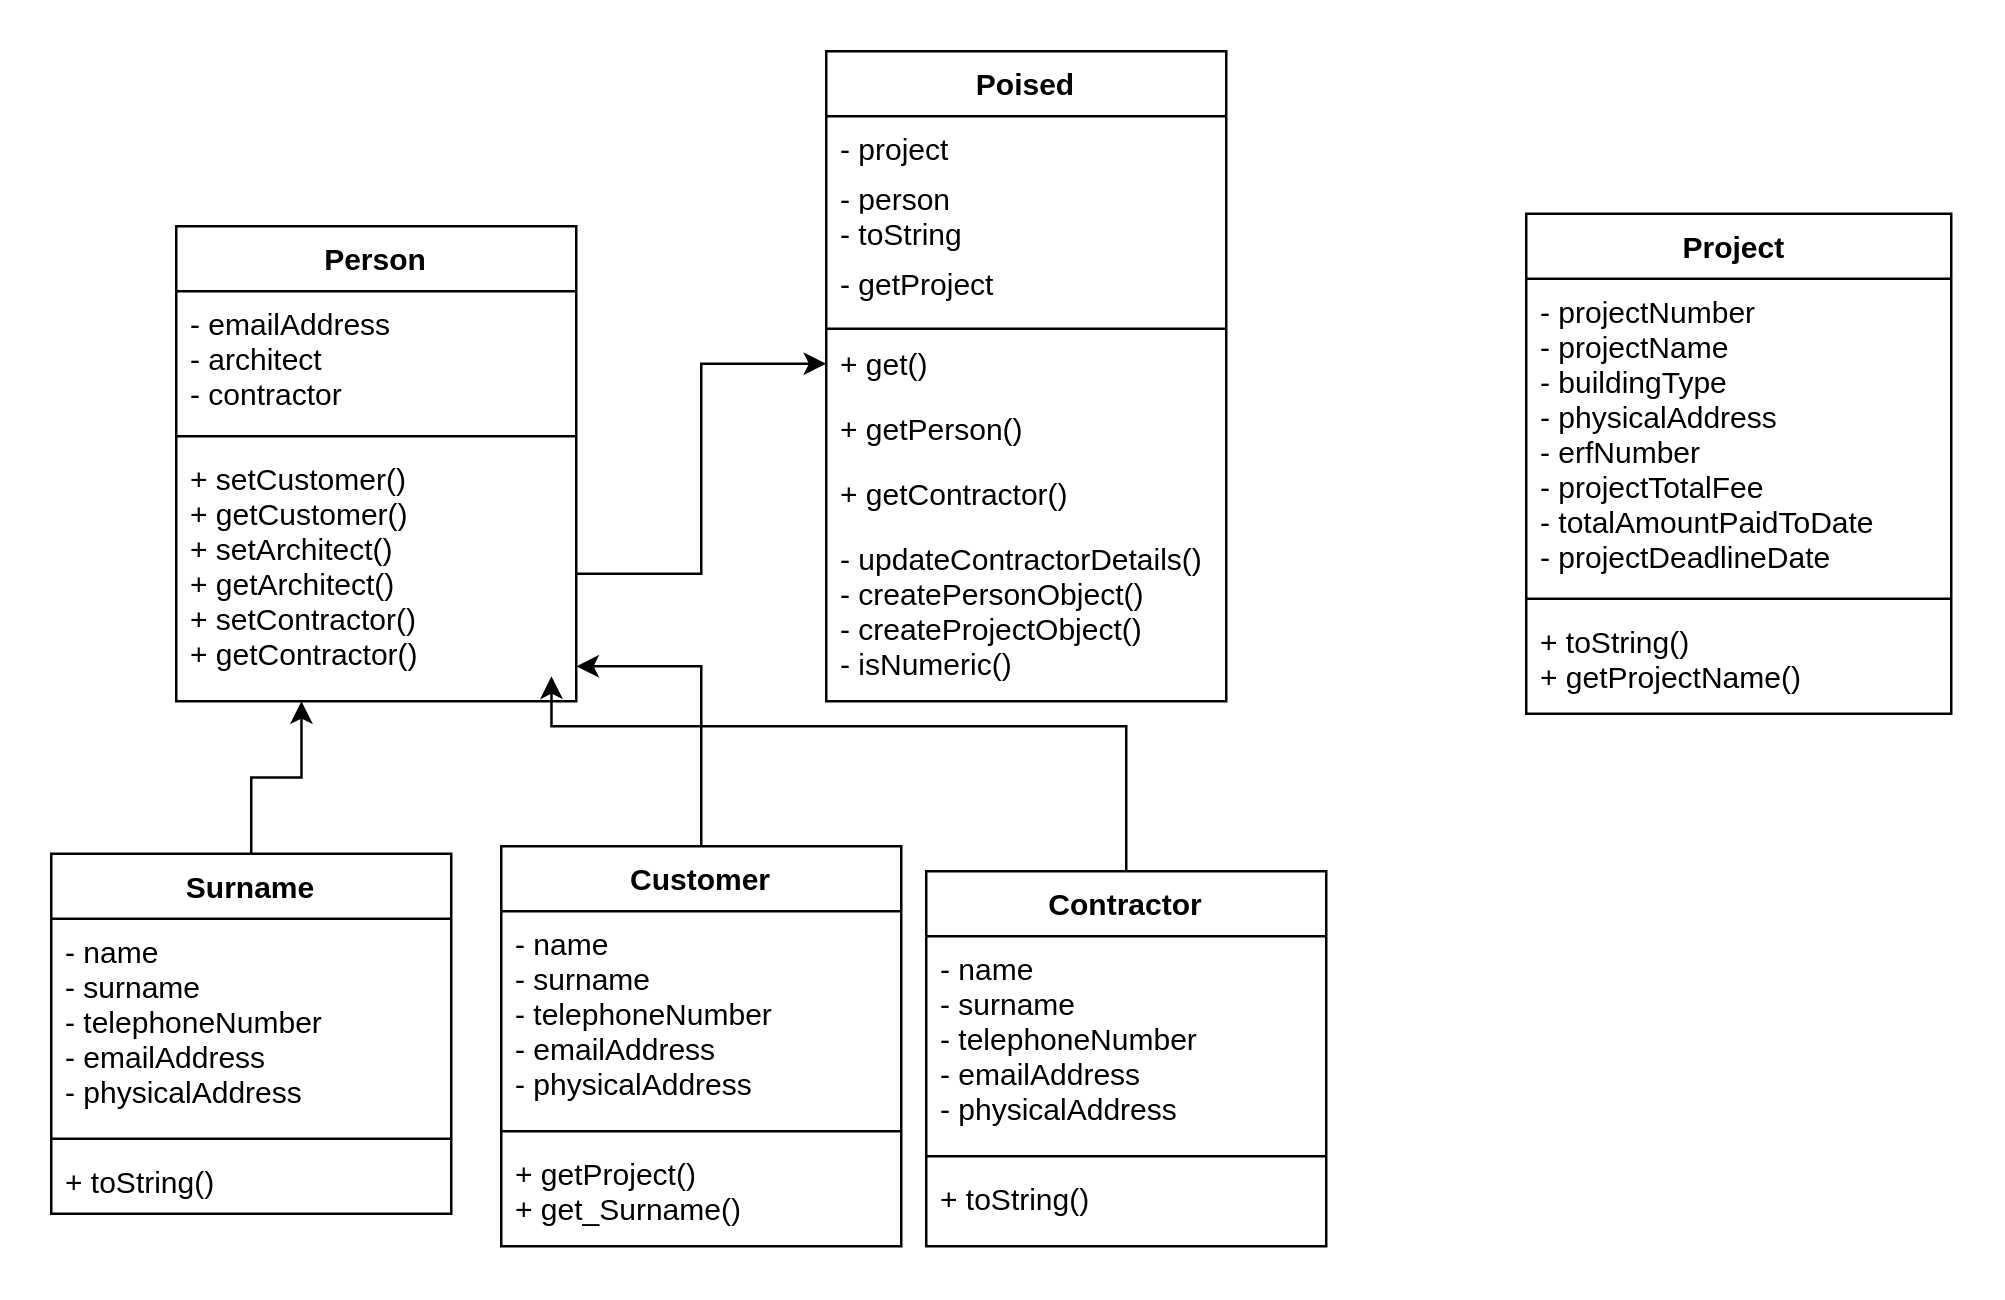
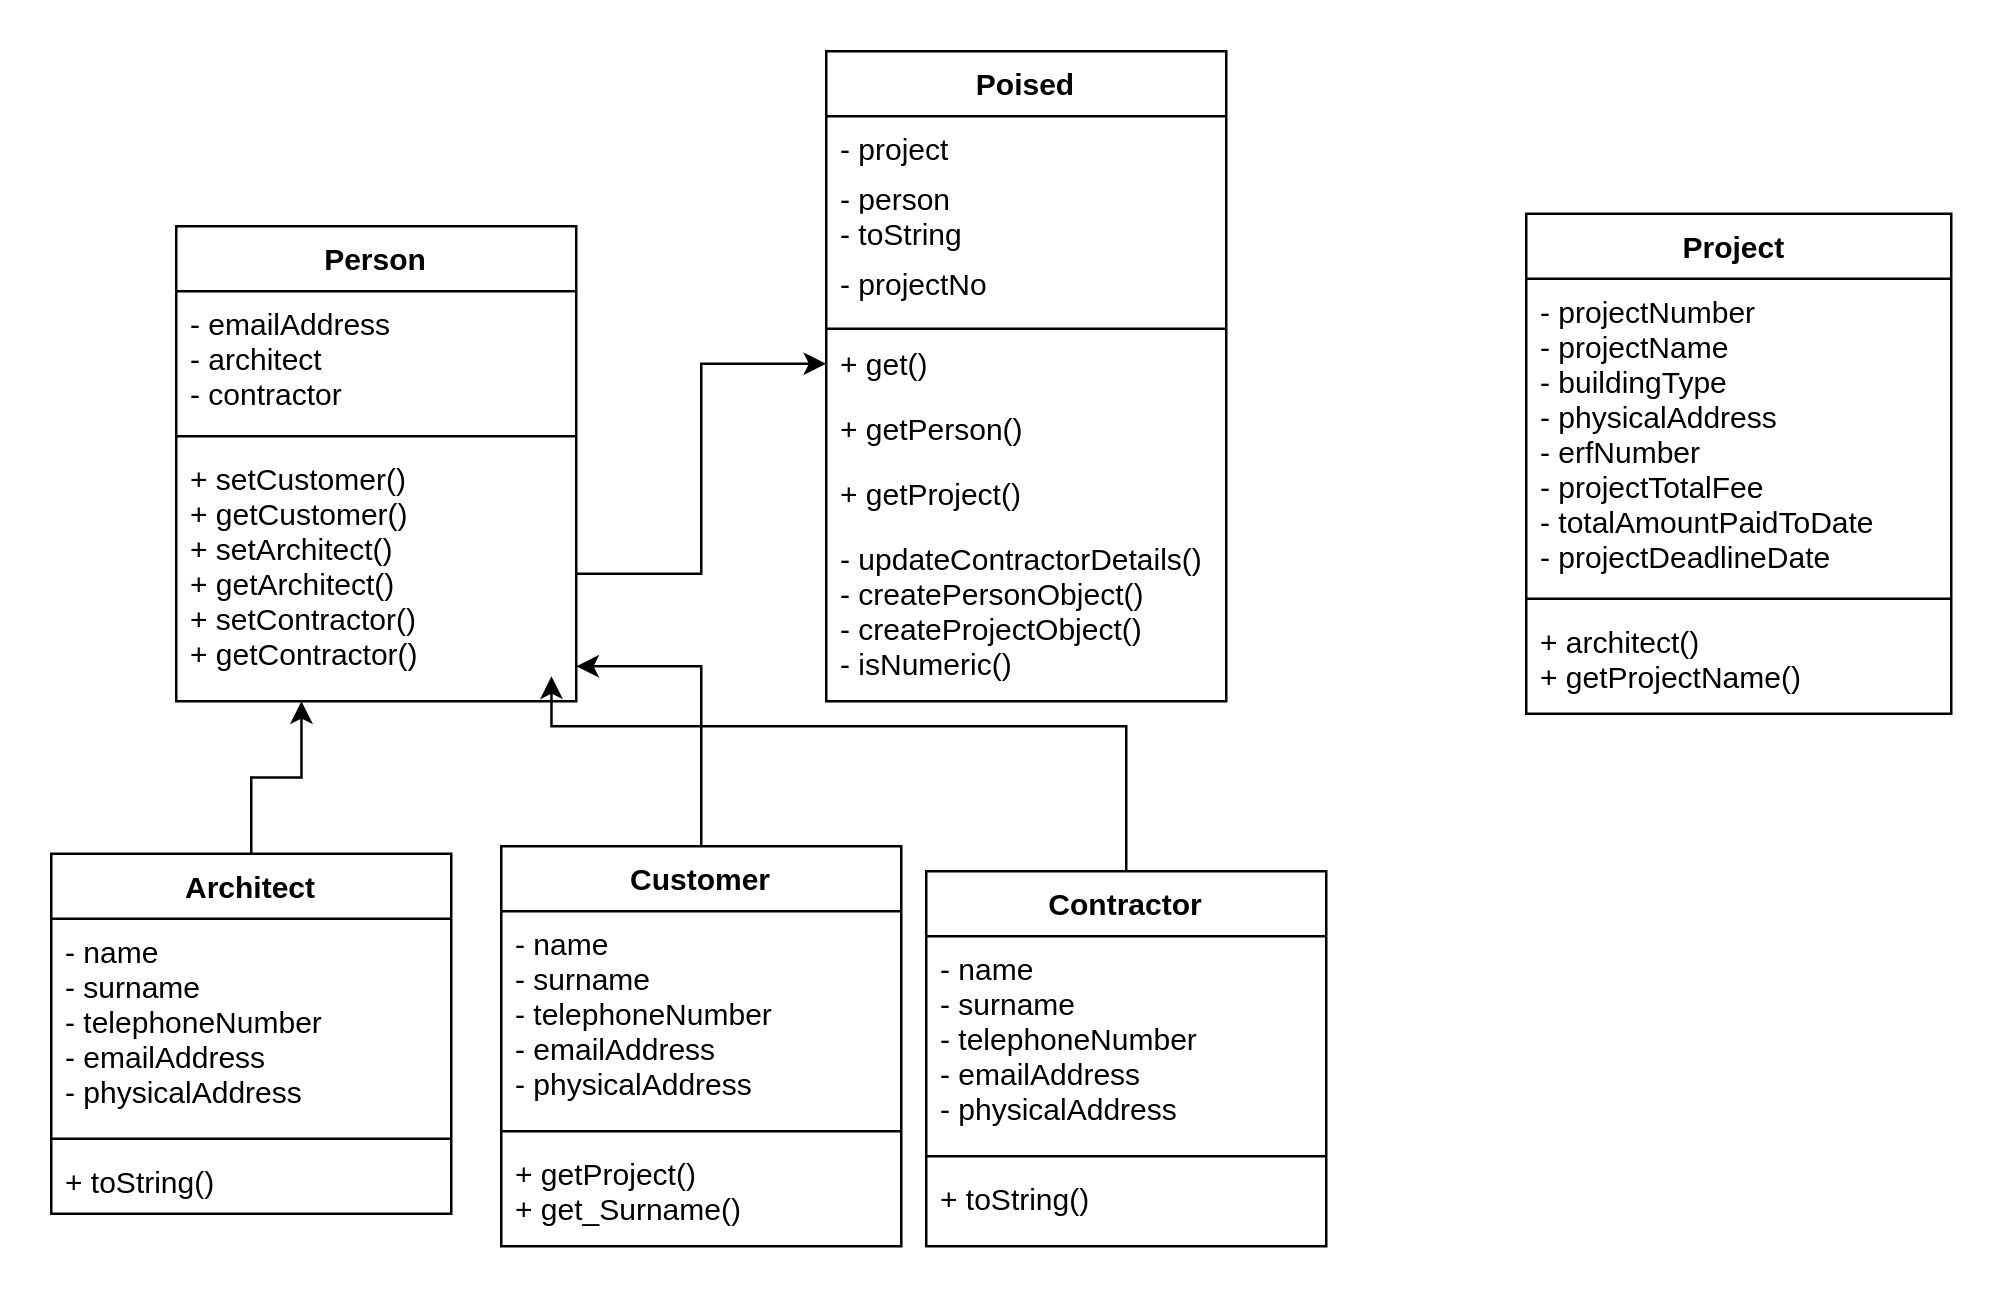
  <mxCell id="0" />
  <mxCell id="1" parent="0" />
  <mxCell id="2" value="" style="edgeStyle=orthogonalEdgeStyle;rounded=0;orthogonalLoop=1;jettySize=auto;html=1;entryX=1;entryY=0.863;entryDx=0;entryDy=0;entryPerimeter=0;" parent="1" source="3" target="34" edge="1"><mxGeometry relative="1" as="geometry" /></mxCell>
  <mxCell id="3" value="Customer" style="swimlane;fontStyle=1;align=center;verticalAlign=top;childLayout=stackLayout;horizontal=1;startSize=26;horizontalStack=0;resizeParent=1;resizeParentMax=0;resizeLast=0;collapsible=1;marginBottom=0;" parent="1" vertex="1"><mxGeometry x="200" y="338" width="160" height="160" as="geometry" /></mxCell>
  <mxCell id="4" value="- name&#10;- surname&#10;- telephoneNumber&#10;- emailAddress&#10;- physicalAddress&#10;&#10;&#10;" style="text;strokeColor=none;fillColor=none;align=left;verticalAlign=top;spacingLeft=4;spacingRight=4;overflow=hidden;rotatable=0;points=[[0,0.5],[1,0.5]];portConstraint=eastwest;" parent="3" vertex="1"><mxGeometry y="26" width="160" height="84" as="geometry" /></mxCell>
  <mxCell id="5" value="" style="line;strokeWidth=1;fillColor=none;align=left;verticalAlign=middle;spacingTop=-1;spacingLeft=3;spacingRight=3;rotatable=0;labelPosition=right;points=[];portConstraint=eastwest;" parent="3" vertex="1"><mxGeometry y="110" width="160" height="8" as="geometry" /></mxCell>
  <mxCell id="6" value="+ getProject()&#10;+ get_Surname()&#10;" style="text;strokeColor=none;fillColor=none;align=left;verticalAlign=top;spacingLeft=4;spacingRight=4;overflow=hidden;rotatable=0;points=[[0,0.5],[1,0.5]];portConstraint=eastwest;" parent="3" vertex="1"><mxGeometry y="118" width="160" height="42" as="geometry" /></mxCell>
  <mxCell id="7" value="Poised" style="swimlane;fontStyle=1;align=center;verticalAlign=top;childLayout=stackLayout;horizontal=1;startSize=26;horizontalStack=0;resizeParent=1;resizeParentMax=0;resizeLast=0;collapsible=1;marginBottom=0;" parent="1" vertex="1"><mxGeometry x="330" width="160" height="260" as="geometry" y="20" /></mxCell>
  <mxCell id="8" value="- project&#10;" style="text;strokeColor=none;fillColor=none;align=left;verticalAlign=top;spacingLeft=4;spacingRight=4;overflow=hidden;rotatable=0;points=[[0,0.5],[1,0.5]];portConstraint=eastwest;" parent="7" vertex="1"><mxGeometry y="26" width="160" height="20" as="geometry" /></mxCell>
  <mxCell id="9" value="- person" style="text;strokeColor=none;fillColor=none;align=left;verticalAlign=top;spacingLeft=4;spacingRight=4;overflow=hidden;rotatable=0;points=[[0,0.5],[1,0.5]];portConstraint=eastwest;" parent="7" vertex="1"><mxGeometry y="46" width="160" height="14" as="geometry" /></mxCell>
  <mxCell id="10" value="- toString" style="text;strokeColor=none;fillColor=none;align=left;verticalAlign=top;spacingLeft=4;spacingRight=4;overflow=hidden;rotatable=0;points=[[0,0.5],[1,0.5]];portConstraint=eastwest;" parent="7" vertex="1"><mxGeometry y="60" width="160" height="20" as="geometry" /></mxCell>
- <mxCell id="11" value="- getProject" style="text;strokeColor=none;fillColor=none;align=left;verticalAlign=top;spacingLeft=4;spacingRight=4;overflow=hidden;rotatable=0;points=[[0,0.5],[1,0.5]];portConstraint=eastwest;" parent="7" vertex="1"><mxGeometry y="80" width="160" height="30" as="geometry" /></mxCell>
+ <mxCell id="11" value="- projectNo" style="text;strokeColor=none;fillColor=none;align=left;verticalAlign=top;spacingLeft=4;spacingRight=4;overflow=hidden;rotatable=0;points=[[0,0.5],[1,0.5]];portConstraint=eastwest;" parent="7" vertex="1"><mxGeometry y="80" width="160" height="30" as="geometry" /></mxCell>
  <mxCell id="12" value="" style="line;strokeWidth=1;fillColor=none;align=left;verticalAlign=middle;spacingTop=-1;spacingLeft=3;spacingRight=3;rotatable=0;labelPosition=right;points=[];portConstraint=eastwest;" parent="7" vertex="1"><mxGeometry y="110" width="160" height="2" as="geometry" /></mxCell>
  <mxCell id="13" value="+ get()" style="text;strokeColor=none;fillColor=none;align=left;verticalAlign=top;spacingLeft=4;spacingRight=4;overflow=hidden;rotatable=0;points=[[0,0.5],[1,0.5]];portConstraint=eastwest;" parent="7" vertex="1"><mxGeometry y="112" width="160" height="26" as="geometry" /></mxCell>
  <mxCell id="14" value="+ getPerson()" style="text;strokeColor=none;fillColor=none;align=left;verticalAlign=top;spacingLeft=4;spacingRight=4;overflow=hidden;rotatable=0;points=[[0,0.5],[1,0.5]];portConstraint=eastwest;" parent="7" vertex="1"><mxGeometry y="138" width="160" height="26" as="geometry" /></mxCell>
- <mxCell id="15" value="+ getContractor()" style="text;strokeColor=none;fillColor=none;align=left;verticalAlign=top;spacingLeft=4;spacingRight=4;overflow=hidden;rotatable=0;points=[[0,0.5],[1,0.5]];portConstraint=eastwest;" parent="7" vertex="1"><mxGeometry y="164" width="160" height="26" as="geometry" /></mxCell>
+ <mxCell id="15" value="+ getProject()" style="text;strokeColor=none;fillColor=none;align=left;verticalAlign=top;spacingLeft=4;spacingRight=4;overflow=hidden;rotatable=0;points=[[0,0.5],[1,0.5]];portConstraint=eastwest;" parent="7" vertex="1"><mxGeometry y="164" width="160" height="26" as="geometry" /></mxCell>
  <mxCell id="16" value="- updateContractorDetails()&#10;- createPersonObject()&#10;- createProjectObject()&#10;- isNumeric()&#10;" style="text;strokeColor=none;fillColor=none;align=left;verticalAlign=top;spacingLeft=4;spacingRight=4;overflow=hidden;rotatable=0;points=[[0,0.5],[1,0.5]];portConstraint=eastwest;" parent="7" vertex="1"><mxGeometry y="190" width="160" height="70" as="geometry" /></mxCell>
  <mxCell id="17" style="edgeStyle=orthogonalEdgeStyle;rounded=0;orthogonalLoop=1;jettySize=auto;html=1;entryX=0.313;entryY=1;entryDx=0;entryDy=0;entryPerimeter=0;" parent="1" source="18" target="34" edge="1"><mxGeometry relative="1" as="geometry" /></mxCell>
- <mxCell id="18" value="Surname" style="swimlane;fontStyle=1;align=center;verticalAlign=top;childLayout=stackLayout;horizontal=1;startSize=26;horizontalStack=0;resizeParent=1;resizeParentMax=0;resizeLast=0;collapsible=1;marginBottom=0;" parent="1" vertex="1"><mxGeometry x="20" y="341" width="160" height="144" as="geometry" /></mxCell>
+ <mxCell id="18" value="Architect" style="swimlane;fontStyle=1;align=center;verticalAlign=top;childLayout=stackLayout;horizontal=1;startSize=26;horizontalStack=0;resizeParent=1;resizeParentMax=0;resizeLast=0;collapsible=1;marginBottom=0;" parent="1" vertex="1"><mxGeometry x="20" y="341" width="160" height="144" as="geometry" /></mxCell>
  <mxCell id="19" value="- name&#10;- surname&#10;- telephoneNumber&#10;- emailAddress&#10;- physicalAddress&#10;&#10;&#10;" style="text;strokeColor=none;fillColor=none;align=left;verticalAlign=top;spacingLeft=4;spacingRight=4;overflow=hidden;rotatable=0;points=[[0,0.5],[1,0.5]];portConstraint=eastwest;" parent="18" vertex="1"><mxGeometry y="26" width="160" height="84" as="geometry" /></mxCell>
  <mxCell id="20" value="" style="line;strokeWidth=1;fillColor=none;align=left;verticalAlign=middle;spacingTop=-1;spacingLeft=3;spacingRight=3;rotatable=0;labelPosition=right;points=[];portConstraint=eastwest;" parent="18" vertex="1"><mxGeometry y="110" width="160" height="8" as="geometry" /></mxCell>
  <mxCell id="21" value="+ toString()" style="text;strokeColor=none;fillColor=none;align=left;verticalAlign=top;spacingLeft=4;spacingRight=4;overflow=hidden;rotatable=0;points=[[0,0.5],[1,0.5]];portConstraint=eastwest;" parent="18" vertex="1"><mxGeometry y="118" width="160" height="26" as="geometry" /></mxCell>
  <mxCell id="22" style="edgeStyle=orthogonalEdgeStyle;rounded=0;orthogonalLoop=1;jettySize=auto;html=1;entryX=0.938;entryY=0.902;entryDx=0;entryDy=0;entryPerimeter=0;" parent="1" source="23" target="34" edge="1"><mxGeometry relative="1" as="geometry"><Array as="points"><mxPoint x="450" y="290" /><mxPoint x="220" y="290" /></Array></mxGeometry></mxCell>
  <mxCell id="23" value="Contractor" style="swimlane;fontStyle=1;align=center;verticalAlign=top;childLayout=stackLayout;horizontal=1;startSize=26;horizontalStack=0;resizeParent=1;resizeParentMax=0;resizeLast=0;collapsible=1;marginBottom=0;" parent="1" vertex="1"><mxGeometry x="370" y="348" width="160" height="150" as="geometry" /></mxCell>
  <mxCell id="24" value="- name&#10;- surname&#10;- telephoneNumber&#10;- emailAddress&#10;- physicalAddress&#10;&#10;&#10;" style="text;strokeColor=none;fillColor=none;align=left;verticalAlign=top;spacingLeft=4;spacingRight=4;overflow=hidden;rotatable=0;points=[[0,0.5],[1,0.5]];portConstraint=eastwest;" parent="23" vertex="1"><mxGeometry y="26" width="160" height="84" as="geometry" /></mxCell>
  <mxCell id="25" value="" style="line;strokeWidth=1;fillColor=none;align=left;verticalAlign=middle;spacingTop=-1;spacingLeft=3;spacingRight=3;rotatable=0;labelPosition=right;points=[];portConstraint=eastwest;" parent="23" vertex="1"><mxGeometry y="110" width="160" height="8" as="geometry" /></mxCell>
  <mxCell id="26" value="+ toString()" style="text;strokeColor=none;fillColor=none;align=left;verticalAlign=top;spacingLeft=4;spacingRight=4;overflow=hidden;rotatable=0;points=[[0,0.5],[1,0.5]];portConstraint=eastwest;" parent="23" vertex="1"><mxGeometry y="118" width="160" height="32" as="geometry" /></mxCell>
  <mxCell id="27" value="Project " style="swimlane;fontStyle=1;align=center;verticalAlign=top;childLayout=stackLayout;horizontal=1;startSize=26;horizontalStack=0;resizeParent=1;resizeParentMax=0;resizeLast=0;collapsible=1;marginBottom=0;" parent="1" vertex="1"><mxGeometry x="610" y="85" width="170" height="200" as="geometry" /></mxCell>
  <mxCell id="28" value="- projectNumber&#10;- projectName&#10;- buildingType&#10;- physicalAddress&#10;- erfNumber&#10;- projectTotalFee&#10;- totalAmountPaidToDate&#10;- projectDeadlineDate" style="text;strokeColor=none;fillColor=none;align=left;verticalAlign=top;spacingLeft=4;spacingRight=4;overflow=hidden;rotatable=0;points=[[0,0.5],[1,0.5]];portConstraint=eastwest;" parent="27" vertex="1"><mxGeometry y="26" width="170" height="124" as="geometry" /></mxCell>
  <mxCell id="29" value="" style="line;strokeWidth=1;fillColor=none;align=left;verticalAlign=middle;spacingTop=-1;spacingLeft=3;spacingRight=3;rotatable=0;labelPosition=right;points=[];portConstraint=eastwest;" parent="27" vertex="1"><mxGeometry y="150" width="170" height="8" as="geometry" /></mxCell>
- <mxCell id="30" value="+ toString()&#10;+ getProjectName()" style="text;strokeColor=none;fillColor=none;align=left;verticalAlign=top;spacingLeft=4;spacingRight=4;overflow=hidden;rotatable=0;points=[[0,0.5],[1,0.5]];portConstraint=eastwest;" parent="27" vertex="1"><mxGeometry y="158" width="170" height="42" as="geometry" /></mxCell>
+ <mxCell id="30" value="+ architect()&#10;+ getProjectName()" style="text;strokeColor=none;fillColor=none;align=left;verticalAlign=top;spacingLeft=4;spacingRight=4;overflow=hidden;rotatable=0;points=[[0,0.5],[1,0.5]];portConstraint=eastwest;" parent="27" vertex="1"><mxGeometry y="158" width="170" height="42" as="geometry" /></mxCell>
  <mxCell id="31" value="Person" style="swimlane;fontStyle=1;align=center;verticalAlign=top;childLayout=stackLayout;horizontal=1;startSize=26;horizontalStack=0;resizeParent=1;resizeParentMax=0;resizeLast=0;collapsible=1;marginBottom=0;" parent="1" vertex="1"><mxGeometry x="70" y="90" width="160" height="190" as="geometry" /></mxCell>
  <mxCell id="32" value="- emailAddress&#10;- architect&#10;- contractor&#10;&#10;&#10;" style="text;strokeColor=none;fillColor=none;align=left;verticalAlign=top;spacingLeft=4;spacingRight=4;overflow=hidden;rotatable=0;points=[[0,0.5],[1,0.5]];portConstraint=eastwest;" parent="31" vertex="1"><mxGeometry y="26" width="160" height="54" as="geometry" /></mxCell>
  <mxCell id="33" value="" style="line;strokeWidth=1;fillColor=none;align=left;verticalAlign=middle;spacingTop=-1;spacingLeft=3;spacingRight=3;rotatable=0;labelPosition=right;points=[];portConstraint=eastwest;" parent="31" vertex="1"><mxGeometry y="80" width="160" height="8" as="geometry" /></mxCell>
  <mxCell id="34" value="+ setCustomer()&#10;+ getCustomer()&#10;+ setArchitect()&#10;+ getArchitect()&#10;+ setContractor()&#10;+ getContractor()" style="text;strokeColor=none;fillColor=none;align=left;verticalAlign=top;spacingLeft=4;spacingRight=4;overflow=hidden;rotatable=0;points=[[0,0.5],[1,0.5]];portConstraint=eastwest;" parent="31" vertex="1"><mxGeometry y="88" width="160" height="102" as="geometry" /></mxCell>
  <mxCell id="35" style="edgeStyle=orthogonalEdgeStyle;rounded=0;orthogonalLoop=1;jettySize=auto;html=1;entryX=0;entryY=0.5;entryDx=0;entryDy=0;" parent="1" source="34" target="13" edge="1"><mxGeometry relative="1" as="geometry" /></mxCell>
